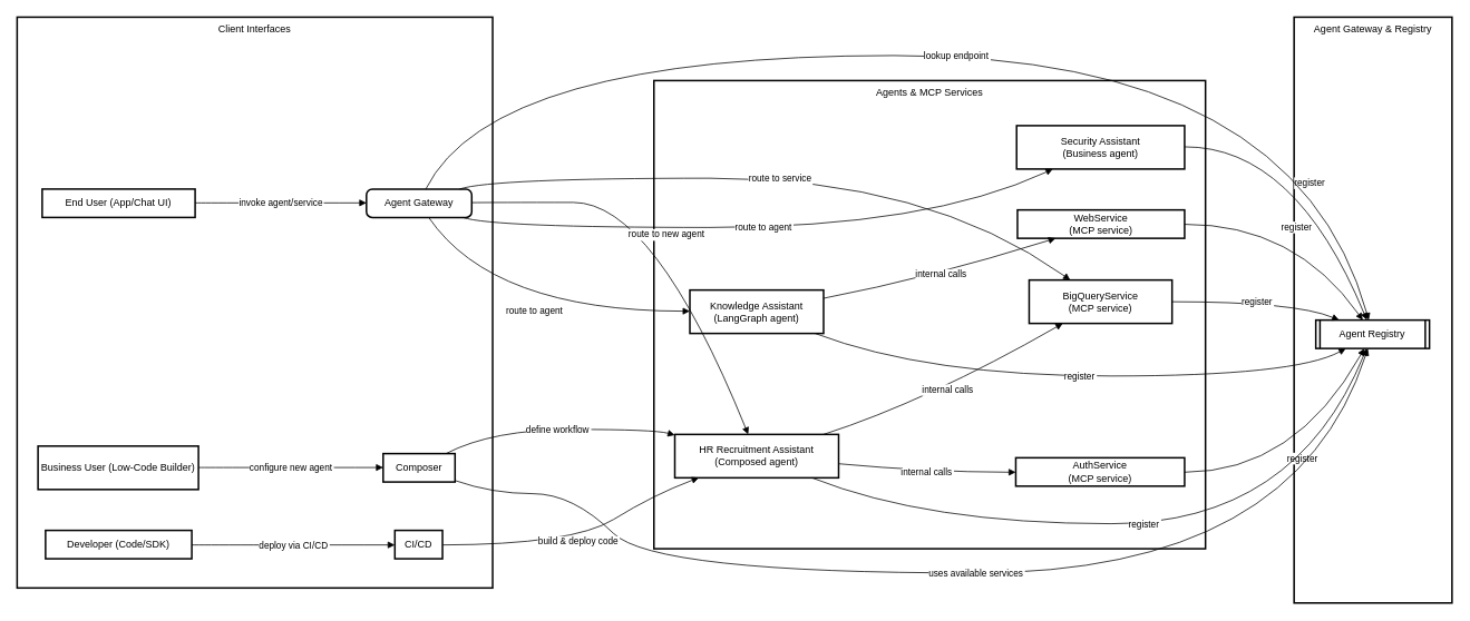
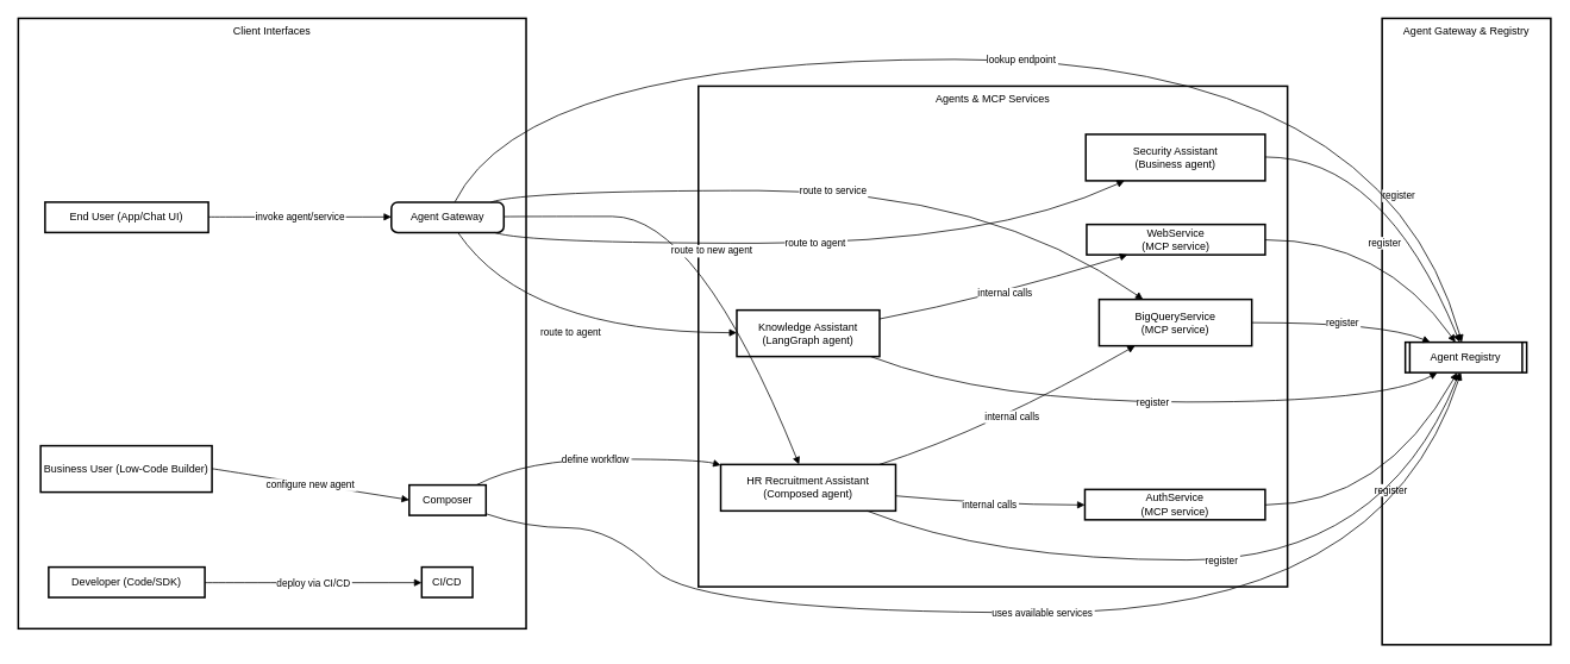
  <mxCell id="0" />
  <mxCell id="1" parent="0" />
  <mxCell id="2" value="Agents &amp; MCP Services" style="whiteSpace=wrap;strokeWidth=2;verticalAlign=top;" vertex="1" parent="1"><mxGeometry x="782" y="96" width="660" height="561" as="geometry" /></mxCell>
  <mxCell id="3" value="Knowledge Assistant&#10;(LangGraph agent)" style="whiteSpace=wrap;strokeWidth=2;" vertex="1" parent="1"><mxGeometry x="825" y="347" width="160" height="52" as="geometry" /></mxCell>
  <mxCell id="4" value="Security Assistant&#10;(Business agent)" style="whiteSpace=wrap;strokeWidth=2;" vertex="1" parent="1"><mxGeometry x="1216" y="150" width="201" height="52" as="geometry" /></mxCell>
  <mxCell id="5" value="HR Recruitment Assistant&#10;(Composed agent)" style="whiteSpace=wrap;strokeWidth=2;" vertex="1" parent="1"><mxGeometry x="807" y="520" width="196" height="52" as="geometry" /></mxCell>
  <mxCell id="6" value="BigQueryService&#10;(MCP service)" style="whiteSpace=wrap;strokeWidth=2;" vertex="1" parent="1"><mxGeometry x="1231" y="335" width="171" height="52" as="geometry" /></mxCell>
  <mxCell id="7" value="WebService&#10;(MCP service)" style="whiteSpace=wrap;strokeWidth=2;" vertex="1" parent="1"><mxGeometry x="1217" y="251" width="200" height="34" as="geometry" /></mxCell>
  <mxCell id="8" value="AuthService&#10;(MCP service)" style="whiteSpace=wrap;strokeWidth=2;" vertex="1" parent="1"><mxGeometry x="1215" y="548" width="202" height="34" as="geometry" /></mxCell>
  <mxCell id="9" value="Agent Gateway &amp; Registry" style="whiteSpace=wrap;strokeWidth=2;verticalAlign=top;" vertex="1" parent="1"><mxGeometry x="1548" y="20" width="189" height="702" as="geometry" /></mxCell>
  <mxCell id="10" value="Agent Registry" style="strokeWidth=2;shape=process;whiteSpace=wrap;size=0.04;" vertex="1" parent="1"><mxGeometry x="1574" y="383" width="136" height="34" as="geometry" /></mxCell>
  <mxCell id="11" value="Client Interfaces" style="whiteSpace=wrap;strokeWidth=2;verticalAlign=top;" vertex="1" parent="1"><mxGeometry x="20" y="20" width="569" height="684" as="geometry" /></mxCell>
  <mxCell id="12" value="Agent Gateway" style="rounded=1;absoluteArcSize=1;arcSize=14;whiteSpace=wrap;strokeWidth=2;" vertex="1" parent="1"><mxGeometry x="438" y="226" width="126" height="34" as="geometry" /></mxCell>
  <mxCell id="13" value="End User (App/Chat UI)" style="whiteSpace=wrap;strokeWidth=2;" vertex="1" parent="1"><mxGeometry x="50" y="226" width="183" height="34" as="geometry" /></mxCell>
  <mxCell id="14" value="Composer" style="whiteSpace=wrap;strokeWidth=2;" vertex="1" parent="1"><mxGeometry x="458" y="543" width="86" height="34" as="geometry" /></mxCell>
- <mxCell id="15" value="Business User (Low-Code Builder)" style="whiteSpace=wrap;strokeWidth=2;" vertex="1" parent="1"><mxGeometry x="45" y="534" width="192" height="52" as="geometry" /></mxCell>
+ <mxCell id="15" value="Business User (Low-Code Builder)" style="whiteSpace=wrap;strokeWidth=2;" vertex="1" parent="1"><mxGeometry x="45" y="499" width="192" height="52" as="geometry" /></mxCell>
  <mxCell id="16" value="CI/CD" style="whiteSpace=wrap;strokeWidth=2;" vertex="1" parent="1"><mxGeometry x="472" y="635" width="57" height="34" as="geometry" /></mxCell>
  <mxCell id="17" value="Developer (Code/SDK)" style="whiteSpace=wrap;strokeWidth=2;" vertex="1" parent="1"><mxGeometry x="54" y="635" width="175" height="34" as="geometry" /></mxCell>
  <mxCell id="18" value="invoke agent/service" style="curved=1;startArrow=none;endArrow=block;exitX=0.997;exitY=0.487;entryX=-0.001;entryY=0.487;rounded=0;" edge="1" parent="1" source="13" target="12"><mxGeometry relative="1" as="geometry"><Array as="points" /></mxGeometry></mxCell>
  <mxCell id="19" value="configure new agent" style="curved=1;startArrow=none;endArrow=block;exitX=1.001;exitY=0.493;entryX=-0.004;entryY=0.49;rounded=0;" edge="1" parent="1" source="15" target="14"><mxGeometry relative="1" as="geometry"><Array as="points" /></mxGeometry></mxCell>
  <mxCell id="20" value="deploy via CI/CD" style="curved=1;startArrow=none;endArrow=block;exitX=0.997;exitY=0.513;entryX=0.003;entryY=0.513;rounded=0;" edge="1" parent="1" source="17" target="16"><mxGeometry relative="1" as="geometry"><Array as="points" /></mxGeometry></mxCell>
  <mxCell id="21" value="register" style="curved=1;startArrow=none;endArrow=block;exitX=0.923;exitY=0.984;entryX=0.27;entryY=0.988;rounded=0;" edge="1" parent="1" source="3" target="10"><mxGeometry relative="1" as="geometry"><Array as="points"><mxPoint x="1109" y="450" /><mxPoint x="1549" y="450" /></Array></mxGeometry></mxCell>
  <mxCell id="22" value="register" style="curved=1;startArrow=none;endArrow=block;exitX=1.001;exitY=0.488;entryX=0.448;entryY=-0.012;rounded=0;" edge="1" parent="1" source="4" target="10"><mxGeometry relative="1" as="geometry"><Array as="points"><mxPoint x="1549" y="175" /></Array></mxGeometry></mxCell>
  <mxCell id="23" value="register" style="curved=1;startArrow=none;endArrow=block;exitX=1.001;exitY=0.5;entryX=0.198;entryY=-0.012;rounded=0;" edge="1" parent="1" source="6" target="10"><mxGeometry relative="1" as="geometry"><Array as="points"><mxPoint x="1549" y="361" /></Array></mxGeometry></mxCell>
  <mxCell id="24" value="register" style="curved=1;startArrow=none;endArrow=block;exitX=0.997;exitY=0.506;entryX=0.411;entryY=-0.012;rounded=0;" edge="1" parent="1" source="7" target="10"><mxGeometry relative="1" as="geometry"><Array as="points"><mxPoint x="1549" y="268" /></Array></mxGeometry></mxCell>
  <mxCell id="25" value="register" style="curved=1;startArrow=none;endArrow=block;exitX=1.004;exitY=0.509;entryX=0.429;entryY=0.988;rounded=0;" edge="1" parent="1" source="8" target="10"><mxGeometry relative="1" as="geometry"><Array as="points"><mxPoint x="1549" y="565" /></Array></mxGeometry></mxCell>
  <mxCell id="26" value="register" style="curved=1;startArrow=none;endArrow=block;exitX=0.832;exitY=0.992;entryX=0.448;entryY=0.988;rounded=0;" edge="1" parent="1" source="5" target="10"><mxGeometry relative="1" as="geometry"><Array as="points"><mxPoint x="1109" y="627" /><mxPoint x="1549" y="627" /></Array></mxGeometry></mxCell>
  <mxCell id="27" value="uses available services" style="curved=1;startArrow=none;endArrow=block;exitX=0.997;exitY=0.946;entryX=0.459;entryY=0.988;rounded=0;" edge="1" parent="1" source="14" target="10"><mxGeometry relative="1" as="geometry"><Array as="points"><mxPoint x="589" y="591" /><mxPoint x="685" y="591" /><mxPoint x="782" y="686" /><mxPoint x="1549" y="686" /></Array></mxGeometry></mxCell>
  <mxCell id="28" value="define workflow" style="curved=1;startArrow=none;endArrow=block;exitX=0.881;exitY=-0.01;entryX=0.002;entryY=0.017;rounded=0;" edge="1" parent="1" source="14" target="5"><mxGeometry relative="1" as="geometry"><Array as="points"><mxPoint x="589" y="514" /><mxPoint x="782" y="514" /></Array></mxGeometry></mxCell>
- <mxCell id="29" value="build &amp; deploy code" style="curved=1;startArrow=none;endArrow=block;exitX=1.003;exitY=0.513;entryX=0.152;entryY=0.992;rounded=0;" edge="1" parent="1" source="16" target="5"><mxGeometry relative="1" as="geometry"><Array as="points"><mxPoint x="685" y="652" /><mxPoint x="782" y="592" /></Array></mxGeometry></mxCell>
  <mxCell id="30" value="internal calls" style="curved=1;startArrow=none;endArrow=block;exitX=1.0;exitY=0.676;entryX=0.001;entryY=0.509;rounded=0;" edge="1" parent="1" source="5" target="8"><mxGeometry relative="1" as="geometry"><Array as="points"><mxPoint x="1109" y="565" /></Array></mxGeometry></mxCell>
  <mxCell id="31" value="internal calls" style="curved=1;startArrow=none;endArrow=block;exitX=0.908;exitY=-3.668e-8;entryX=0.237;entryY=0.996;rounded=0;" edge="1" parent="1" source="5" target="6"><mxGeometry relative="1" as="geometry"><Array as="points"><mxPoint x="1109" y="480" /></Array></mxGeometry></mxCell>
  <mxCell id="32" value="internal calls" style="curved=1;startArrow=none;endArrow=block;exitX=1.001;exitY=0.189;entryX=0.225;entryY=1.006;rounded=0;" edge="1" parent="1" source="3" target="7"><mxGeometry relative="1" as="geometry"><Array as="points"><mxPoint x="1109" y="333" /></Array></mxGeometry></mxCell>
  <mxCell id="33" value="route to agent" style="curved=1;startArrow=none;endArrow=block;exitX=0.589;exitY=0.987;entryX=0.001;entryY=0.487;rounded=0;" edge="1" parent="1" source="12" target="3"><mxGeometry relative="1" as="geometry"><Array as="points"><mxPoint x="589" y="372" /></Array></mxGeometry></mxCell>
  <mxCell id="34" value="route to agent" style="curved=1;startArrow=none;endArrow=block;exitX=0.905;exitY=0.987;entryX=0.224;entryY=0.985;rounded=0;" edge="1" parent="1" source="12" target="4"><mxGeometry relative="1" as="geometry"><Array as="points"><mxPoint x="589" y="272" /><mxPoint x="1109" y="272" /></Array></mxGeometry></mxCell>
  <mxCell id="35" value="route to new agent" style="curved=1;startArrow=none;endArrow=block;exitX=0.996;exitY=0.478;entryX=0.448;entryY=-3.668e-8;rounded=0;" edge="1" parent="1" source="12" target="5"><mxGeometry relative="1" as="geometry"><Array as="points"><mxPoint x="589" y="242" /><mxPoint x="782" y="242" /></Array></mxGeometry></mxCell>
  <mxCell id="36" value="route to service" style="curved=1;startArrow=none;endArrow=block;exitX=0.894;exitY=-0.013;entryX=0.289;entryY=0.004;rounded=0;" edge="1" parent="1" source="12" target="6"><mxGeometry relative="1" as="geometry"><Array as="points"><mxPoint x="589" y="213" /><mxPoint x="1109" y="213" /></Array></mxGeometry></mxCell>
  <mxCell id="37" value="lookup endpoint" style="curved=1;startArrow=none;endArrow=block;exitX=0.565;exitY=-0.013;entryX=0.465;entryY=-0.012;rounded=0;" edge="1" parent="1" source="12" target="10"><mxGeometry relative="1" as="geometry"><Array as="points"><mxPoint x="589" y="66" /><mxPoint x="1549" y="66" /></Array></mxGeometry></mxCell>
